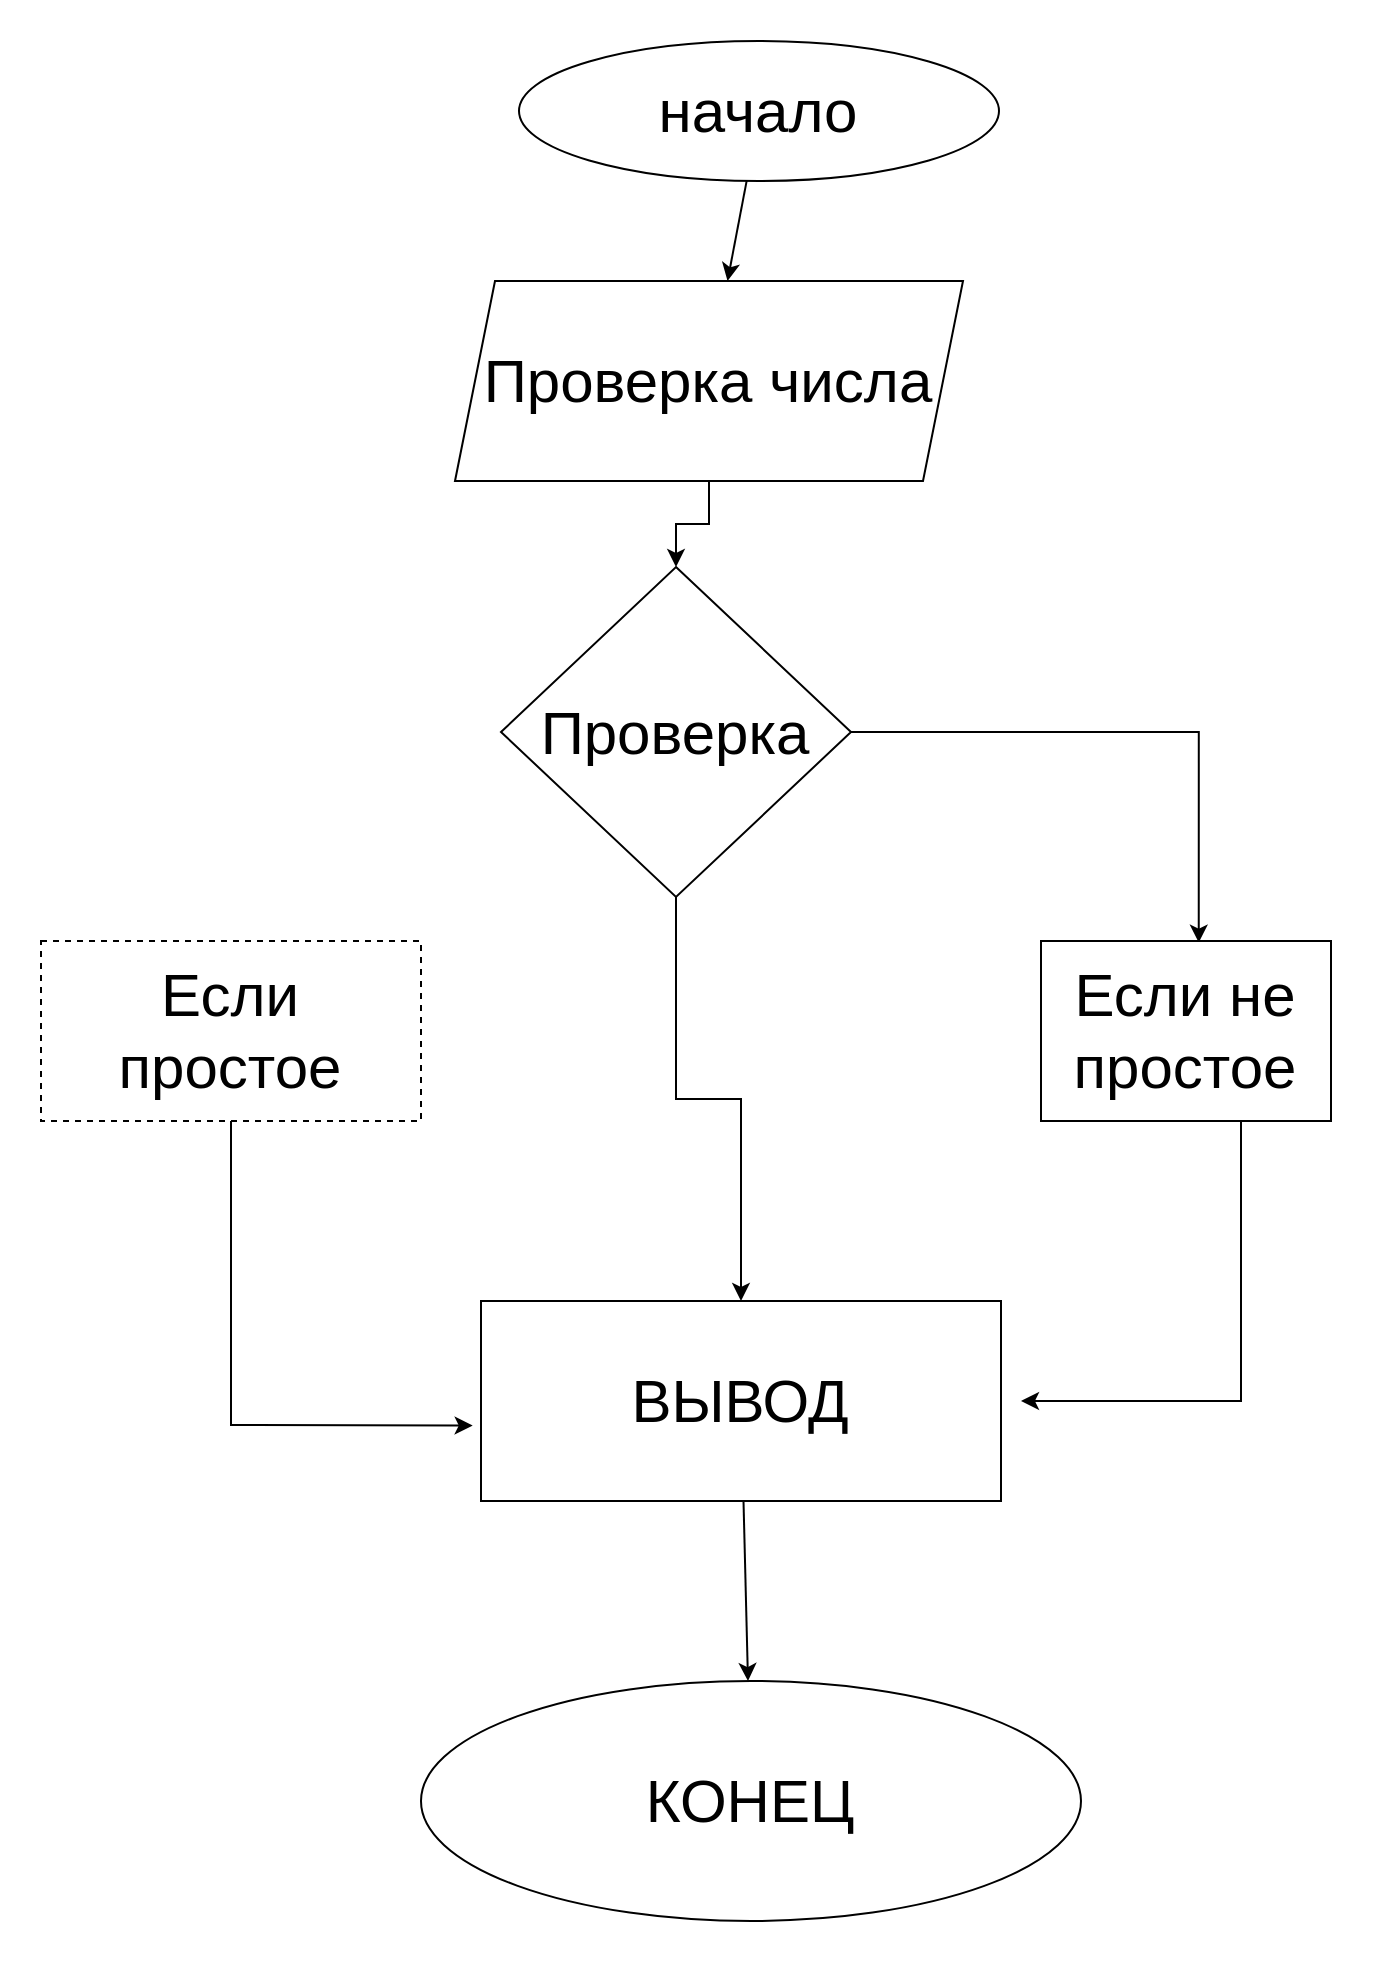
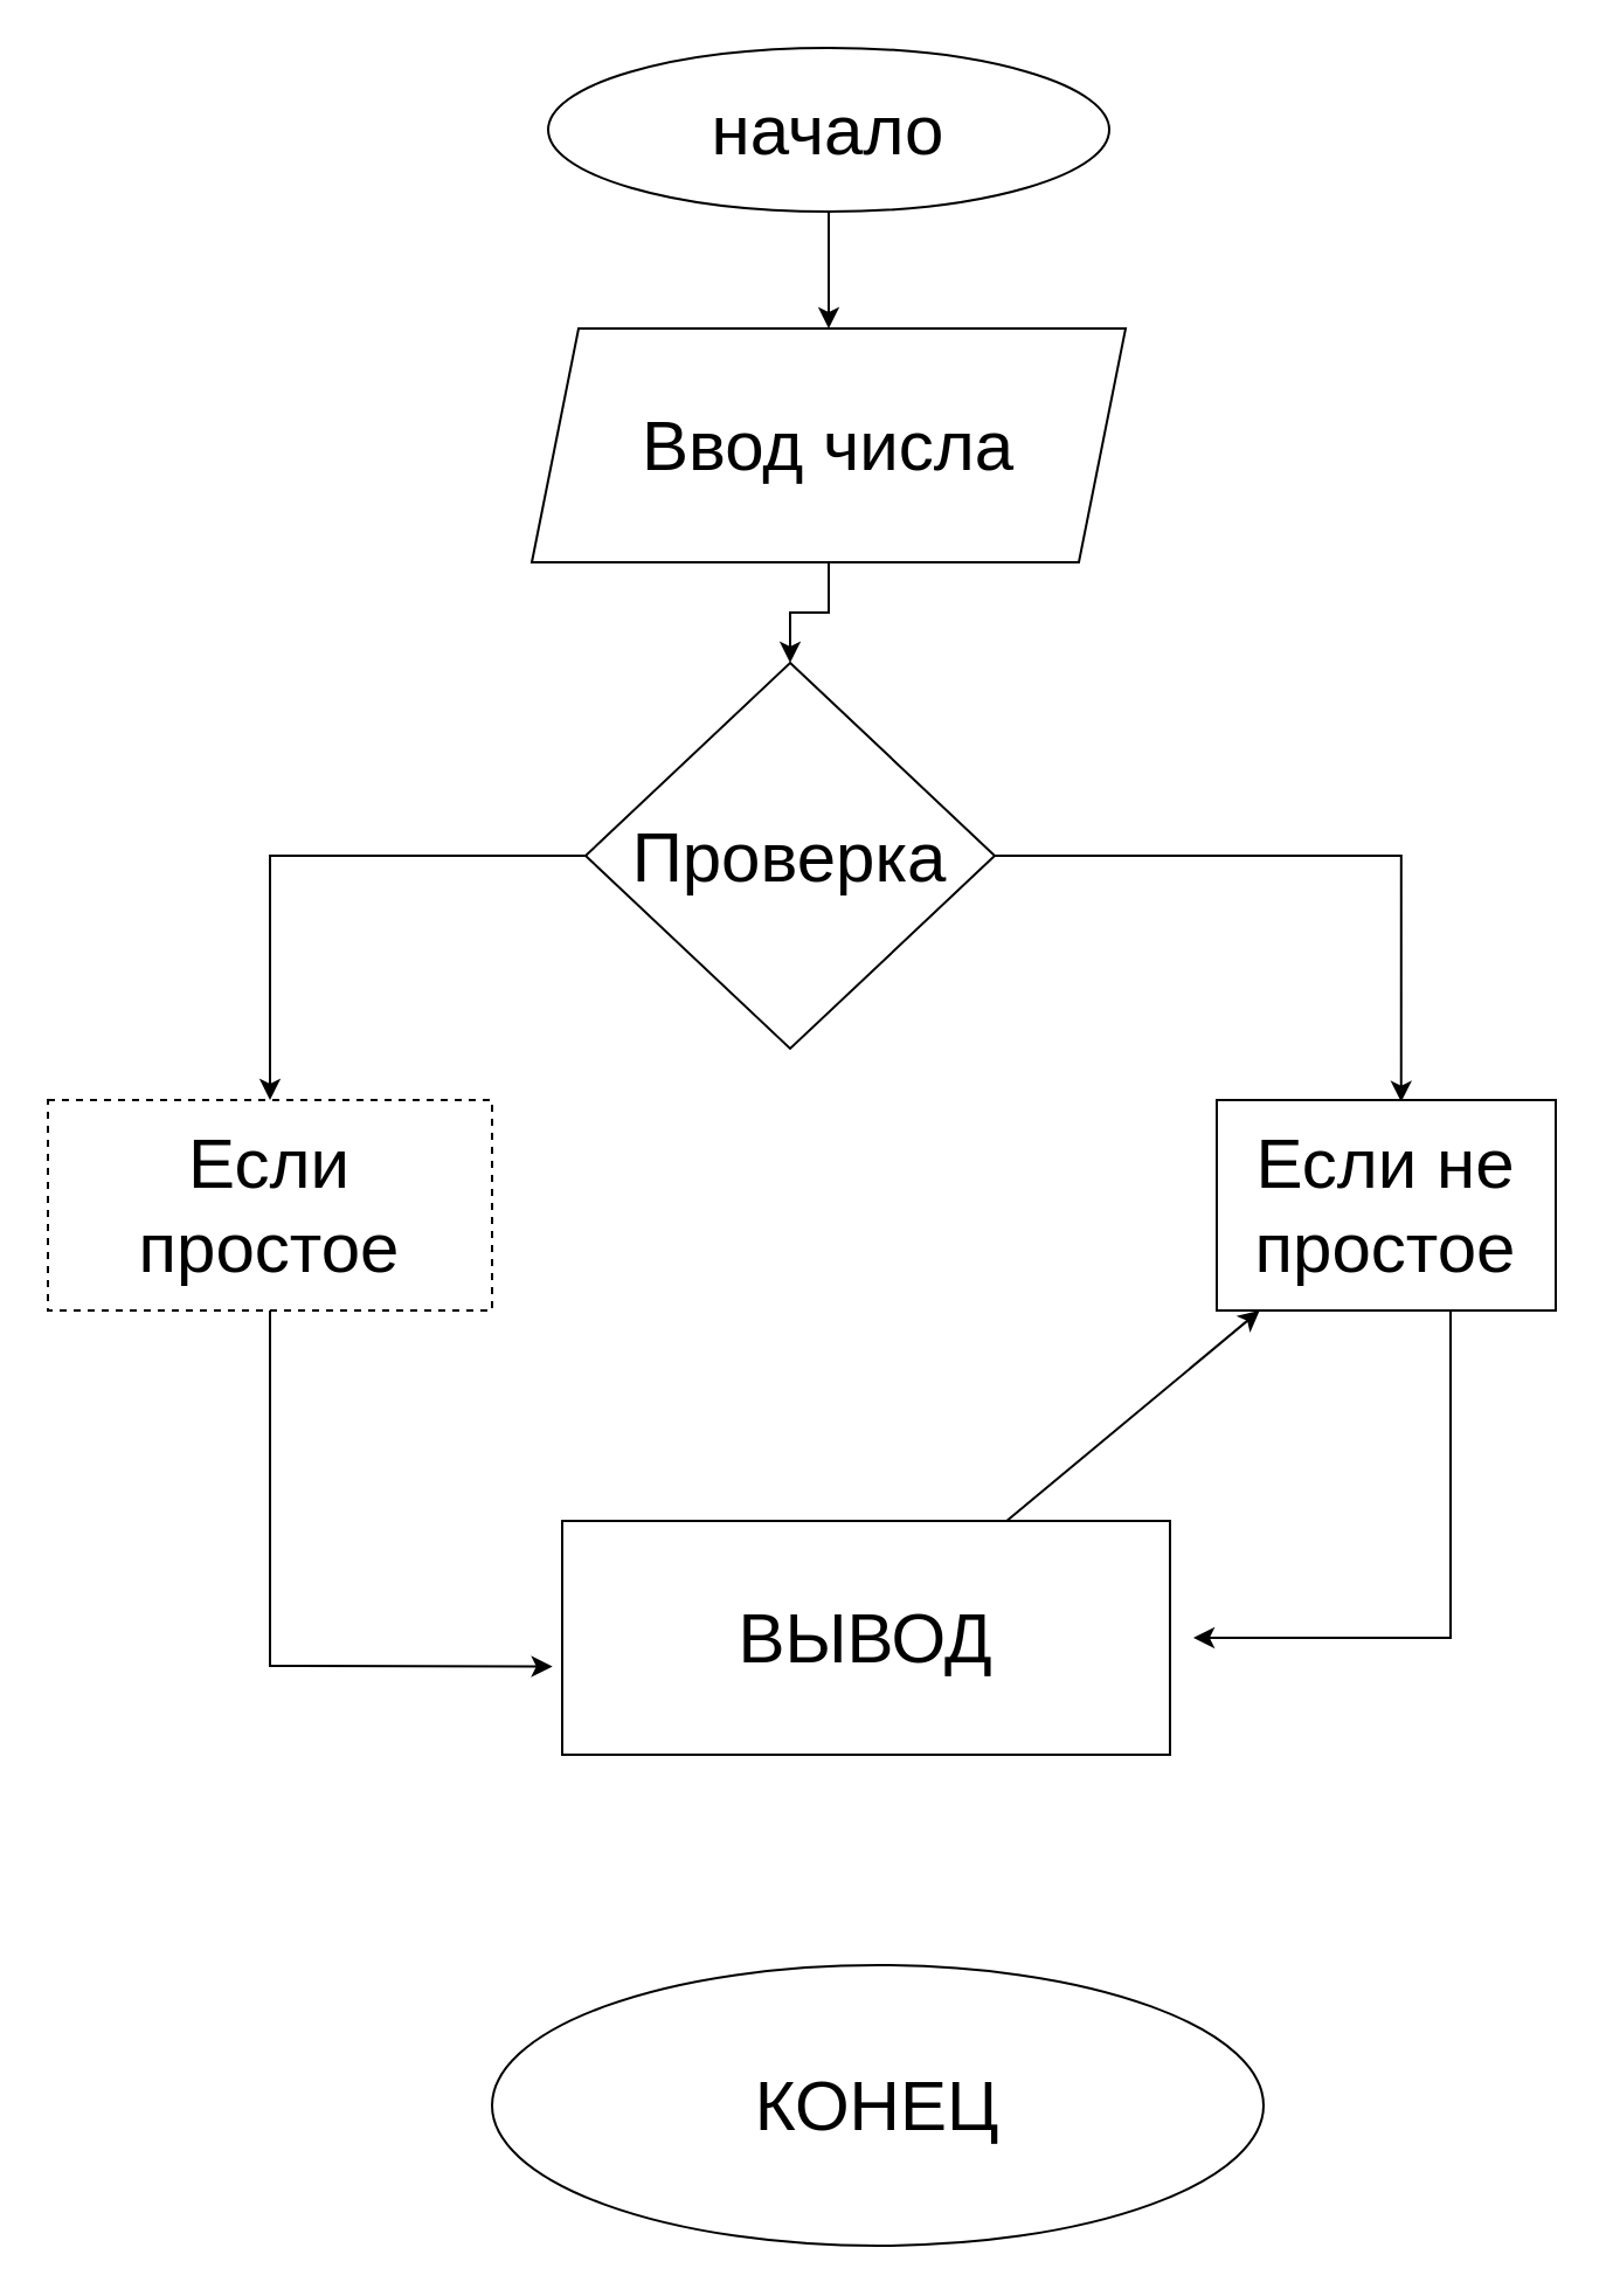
  <mxCell id="0" />
  <mxCell id="1" parent="0" />
  <mxCell id="2" value="" style="edgeStyle=none;rounded=0;orthogonalLoop=1;jettySize=auto;html=1;" edge="1" parent="1" source="3" target="5"><mxGeometry relative="1" as="geometry" /></mxCell>
- <mxCell id="3" value="&lt;font style=&quot;font-size: 30px&quot;&gt;начало&lt;/font&gt;" style="ellipse;whiteSpace=wrap;html=1;" vertex="1" parent="1"><mxGeometry x="259" y="20" width="240" height="70" as="geometry" /></mxCell>
+ <mxCell id="3" value="&lt;font style=&quot;font-size: 30px&quot;&gt;начало&lt;/font&gt;" style="ellipse;whiteSpace=wrap;html=1;" vertex="1" parent="1"><mxGeometry x="234" y="20" width="240" height="70" as="geometry" /></mxCell>
  <mxCell id="4" value="" style="edgeStyle=orthogonalEdgeStyle;rounded=0;orthogonalLoop=1;jettySize=auto;html=1;" edge="1" parent="1" source="5" target="8"><mxGeometry relative="1" as="geometry" /></mxCell>
- <mxCell id="5" value="&lt;font style=&quot;font-size: 30px&quot;&gt;Проверка числа&lt;/font&gt;" style="shape=parallelogram;perimeter=parallelogramPerimeter;whiteSpace=wrap;html=1;fixedSize=1;" vertex="1" parent="1"><mxGeometry x="227" y="140" width="254" height="100" as="geometry" /></mxCell>
+ <mxCell id="5" value="&lt;font style=&quot;font-size: 30px&quot;&gt;Ввод числа&lt;/font&gt;" style="shape=parallelogram;perimeter=parallelogramPerimeter;whiteSpace=wrap;html=1;fixedSize=1;" vertex="1" parent="1"><mxGeometry x="227" y="140" width="254" height="100" as="geometry" /></mxCell>
  <mxCell id="6" value="" style="edgeStyle=orthogonalEdgeStyle;rounded=0;orthogonalLoop=1;jettySize=auto;html=1;entryX=0.544;entryY=0.009;entryDx=0;entryDy=0;entryPerimeter=0;" edge="1" parent="1" source="8" target="12"><mxGeometry relative="1" as="geometry"><mxPoint x="544" y="383" as="targetPoint" /></mxGeometry></mxCell>
- <mxCell id="7" value="" style="edgeStyle=orthogonalEdgeStyle;rounded=0;orthogonalLoop=1;jettySize=auto;html=1;" edge="1" parent="1" source="8" target="14"><mxGeometry relative="1" as="geometry"><mxPoint x="170" y="383" as="targetPoint" /></mxGeometry></mxCell>
+ <mxCell id="7" value="" style="edgeStyle=orthogonalEdgeStyle;rounded=0;orthogonalLoop=1;jettySize=auto;html=1;entryX=0.5;entryY=0;entryDx=0;entryDy=0;" edge="1" parent="1" source="8" target="10"><mxGeometry relative="1" as="geometry"><mxPoint x="170" y="383" as="targetPoint" /></mxGeometry></mxCell>
  <mxCell id="8" value="&lt;font style=&quot;font-size: 30px&quot;&gt;Проверка&lt;/font&gt;" style="rhombus;whiteSpace=wrap;html=1;" vertex="1" parent="1"><mxGeometry x="250" y="283" width="175" height="165" as="geometry" /></mxCell>
  <mxCell id="9" value="" style="rounded=0;orthogonalLoop=1;jettySize=auto;html=1;entryX=-0.016;entryY=0.623;entryDx=0;entryDy=0;entryPerimeter=0;" edge="1" parent="1" source="10" target="14"><mxGeometry relative="1" as="geometry"><mxPoint x="115" y="655" as="targetPoint" /><Array as="points"><mxPoint x="115" y="712" /></Array></mxGeometry></mxCell>
  <mxCell id="10" value="&lt;font style=&quot;font-size: 30px&quot;&gt;Если простое&lt;/font&gt;" style="rounded=0;whiteSpace=wrap;html=1;dashed=1;" vertex="1" parent="1"><mxGeometry x="20" y="470" width="190" height="90" as="geometry" /></mxCell>
  <mxCell id="11" value="" style="edgeStyle=orthogonalEdgeStyle;rounded=0;orthogonalLoop=1;jettySize=auto;html=1;" edge="1" parent="1" source="12"><mxGeometry relative="1" as="geometry"><mxPoint x="510" y="700" as="targetPoint" /><Array as="points"><mxPoint x="620" y="700" /></Array></mxGeometry></mxCell>
  <mxCell id="12" value="&lt;font style=&quot;font-size: 30px&quot;&gt;Если не простое&lt;/font&gt;" style="rounded=0;whiteSpace=wrap;html=1;" vertex="1" parent="1"><mxGeometry x="520" y="470" width="145" height="90" as="geometry" /></mxCell>
- <mxCell id="13" value="" style="edgeStyle=none;rounded=0;orthogonalLoop=1;jettySize=auto;html=1;" edge="1" parent="1" source="14" target="15"><mxGeometry relative="1" as="geometry" /></mxCell>
+ <mxCell id="13" value="" style="edgeStyle=none;rounded=0;orthogonalLoop=1;jettySize=auto;html=1;" edge="1" parent="1" source="14" target="12"><mxGeometry relative="1" as="geometry" /></mxCell>
  <mxCell id="14" value="&lt;span style=&quot;font-size: 30px&quot;&gt;ВЫВОД&lt;/span&gt;" style="rounded=0;whiteSpace=wrap;html=1;" vertex="1" parent="1"><mxGeometry x="240" y="650" width="260" height="100" as="geometry" /></mxCell>
  <mxCell id="15" value="&lt;font style=&quot;font-size: 30px&quot;&gt;КОНЕЦ&lt;/font&gt;" style="ellipse;whiteSpace=wrap;html=1;" vertex="1" parent="1"><mxGeometry x="210" y="840" width="330" height="120" as="geometry" /></mxCell>
